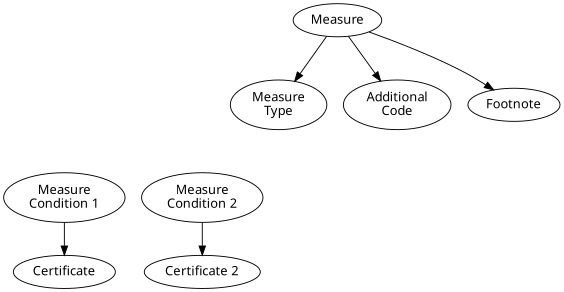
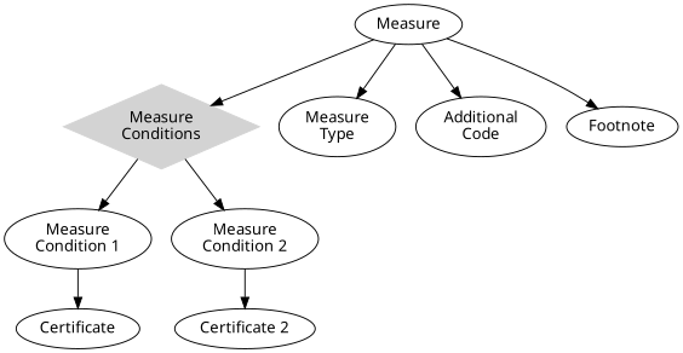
  digraph {
    fontname="Noto Sans"
    rankdir=TB
    node [color=black fontname="Noto Sans" shape=ellipse style=unfilled]
    edge [fontname="Noto Sans"]
+   "Measure\nConditions" [color=lightgrey shape=diamond style=filled]
    "Measure\nCondition 1"
    "Measure\nCondition 2"
    Measure
    "Measure\nType"
    "Additional\nCode"
    Footnote
    Certificate
    "Certificate 2"
+   "Measure\nConditions" -> "Measure\nCondition 1"
+   "Measure\nConditions" -> "Measure\nCondition 2"
    "Measure\nCondition 1" -> Certificate
    "Measure\nCondition 2" -> "Certificate 2"
+   Measure -> "Measure\nConditions"
    Measure -> "Measure\nType"
    Measure -> "Additional\nCode"
    Measure -> Footnote
  }
